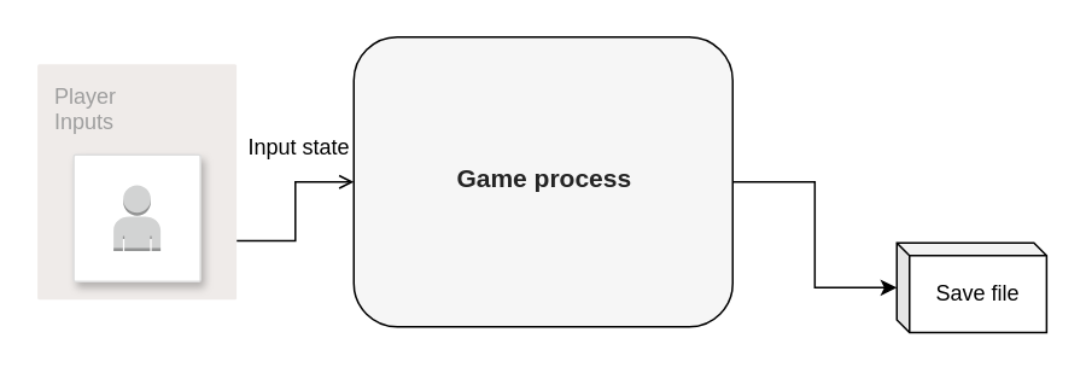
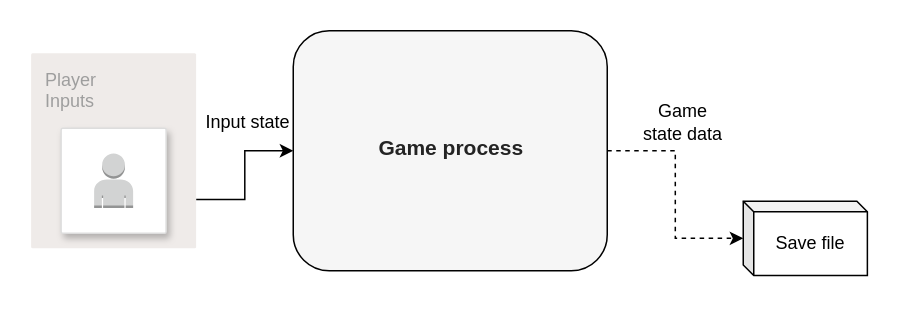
  <mxCell id="0" />
  <mxCell id="1" parent="0" />
- <mxCell id="2" style="edgeStyle=orthogonalEdgeStyle;rounded=0;orthogonalLoop=1;jettySize=auto;html=1;" edge="1" parent="1" source="3" target="10"><mxGeometry relative="1" as="geometry" /></mxCell>
+ <mxCell id="2" style="edgeStyle=orthogonalEdgeStyle;rounded=0;orthogonalLoop=1;jettySize=auto;html=1;dashed=1;" edge="1" parent="1" source="3" target="10"><mxGeometry relative="1" as="geometry" /></mxCell>
  <mxCell id="3" value="&lt;b&gt;Game process&lt;/b&gt;" style="fillColor=#F6F6F6;strokeColor=default;shadow=0;gradientColor=none;fontSize=14;align=center;spacing=10;fontColor=#242424;9E9E9E;verticalAlign=middle;spacingTop=-4;fontStyle=0;spacingLeft=0;html=1;rounded=1;glass=0;" parent="1" vertex="1"><mxGeometry x="195" y="20" width="209.33" height="160" as="geometry" /></mxCell>
  <mxCell id="4" style="edgeStyle=orthogonalEdgeStyle;rounded=0;orthogonalLoop=1;jettySize=auto;html=1;dashed=0;strokeColor=#4284F3;strokeWidth=2;align=center;verticalAlign=middle;fontFamily=Helvetica;fontSize=12;fontColor=default;labelBackgroundColor=none;startArrow=none;startFill=0;startSize=4;endArrow=blockThin;endFill=1;endSize=4;" parent="3" edge="1"><mxGeometry relative="1" as="geometry"><mxPoint x="34.899" y="129.095" as="targetPoint" /></mxGeometry></mxCell>
- <mxCell id="5" style="edgeStyle=orthogonalEdgeStyle;rounded=0;orthogonalLoop=1;jettySize=auto;html=1;exitX=1;exitY=0.75;exitDx=0;exitDy=0;endArrow=open;" edge="1" parent="1" source="6" target="3"><mxGeometry relative="1" as="geometry" /></mxCell>
+ <mxCell id="5" style="edgeStyle=orthogonalEdgeStyle;rounded=0;orthogonalLoop=1;jettySize=auto;html=1;exitX=1;exitY=0.75;exitDx=0;exitDy=0;" edge="1" parent="1" source="6" target="3"><mxGeometry relative="1" as="geometry" /></mxCell>
  <mxCell id="6" value="Player&lt;div&gt;Inputs&lt;/div&gt;" style="rounded=1;absoluteArcSize=1;arcSize=2;html=1;strokeColor=none;gradientColor=none;shadow=0;dashed=0;fontSize=12;fontColor=#9E9E9E;align=left;verticalAlign=top;spacing=10;spacingTop=-4;fillColor=#EFEBE9;" parent="1" vertex="1"><mxGeometry x="20.25" y="35" width="110" height="130" as="geometry" /></mxCell>
  <mxCell id="7" value="" style="strokeColor=#dddddd;fillColor=#ffffff;shadow=1;strokeWidth=1;rounded=1;absoluteArcSize=1;arcSize=2;labelPosition=center;verticalLabelPosition=middle;align=center;verticalAlign=bottom;spacingLeft=0;fontColor=#999999;fontSize=12;whiteSpace=wrap;spacingBottom=2;html=1;glass=0;" parent="1" vertex="1"><mxGeometry x="40.25" y="85" width="70" height="70" as="geometry" /></mxCell>
  <mxCell id="8" value="" style="outlineConnect=0;dashed=0;verticalLabelPosition=bottom;verticalAlign=top;align=center;html=1;shape=mxgraph.aws3.user;fillColor=#D2D3D3;gradientColor=none;" parent="1" vertex="1"><mxGeometry x="62.25" y="101.8" width="26" height="36.4" as="geometry" /></mxCell>
+ <mxCell id="9" value="Game state data" style="text;html=1;align=center;verticalAlign=middle;whiteSpace=wrap;rounded=0;fontFamily=Helvetica;fontSize=12;fontColor=default;labelBackgroundColor=none;" parent="1" vertex="1"><mxGeometry x="425" y="65.8" width="60" height="30" as="geometry" /></mxCell>
  <mxCell id="10" value="Save file" style="shape=cube;whiteSpace=wrap;html=1;boundedLbl=1;backgroundOutline=1;darkOpacity=0.05;darkOpacity2=0.1;fontFamily=Helvetica;fontSize=12;fontColor=default;labelBackgroundColor=none;size=7;" parent="1" vertex="1"><mxGeometry x="495" y="133.64" width="82.75" height="49.56" as="geometry" /></mxCell>
  <mxCell id="11" value="Input state" style="text;html=1;align=center;verticalAlign=middle;whiteSpace=wrap;rounded=0;fontFamily=Helvetica;fontSize=12;fontColor=default;labelBackgroundColor=none;" vertex="1" parent="1"><mxGeometry x="135" y="65.8" width="60" height="30" as="geometry" /></mxCell>
